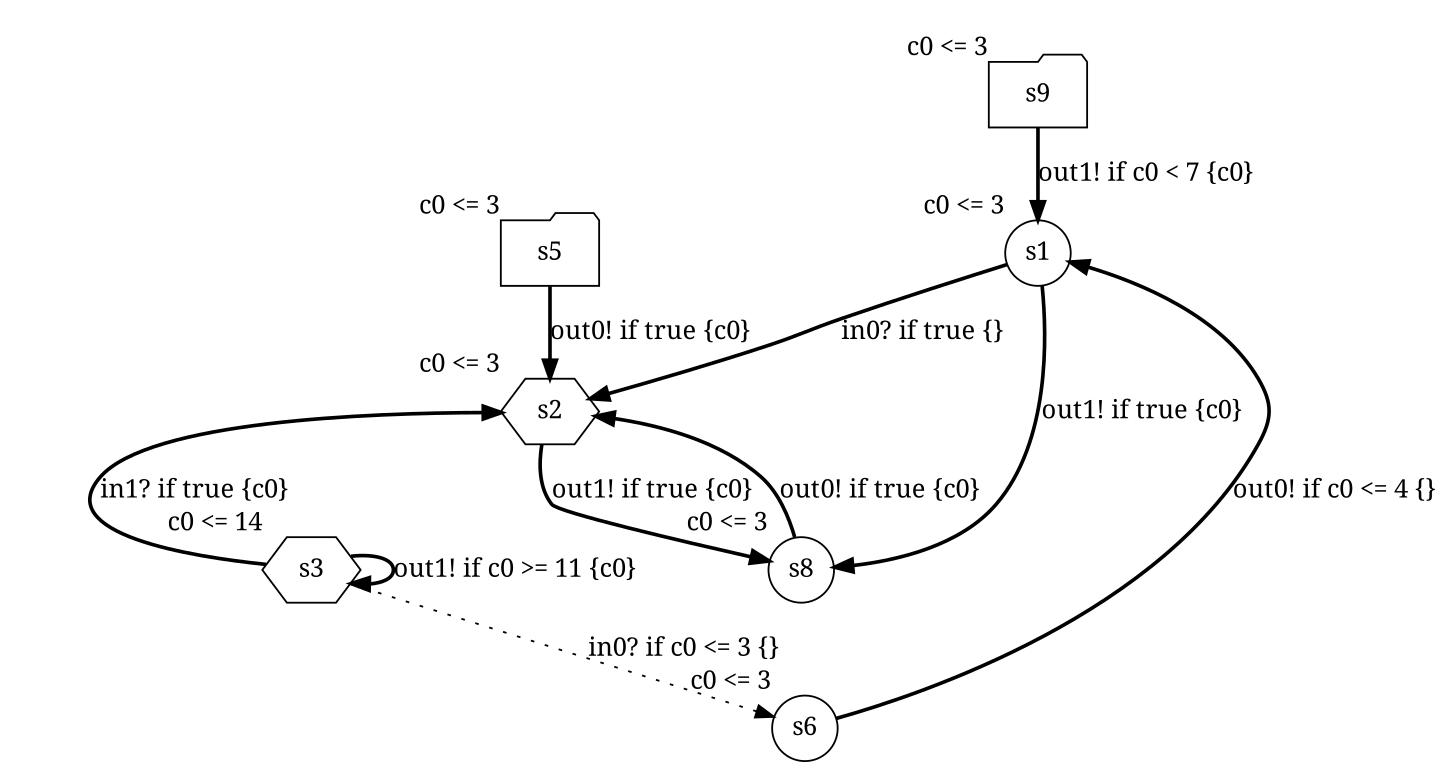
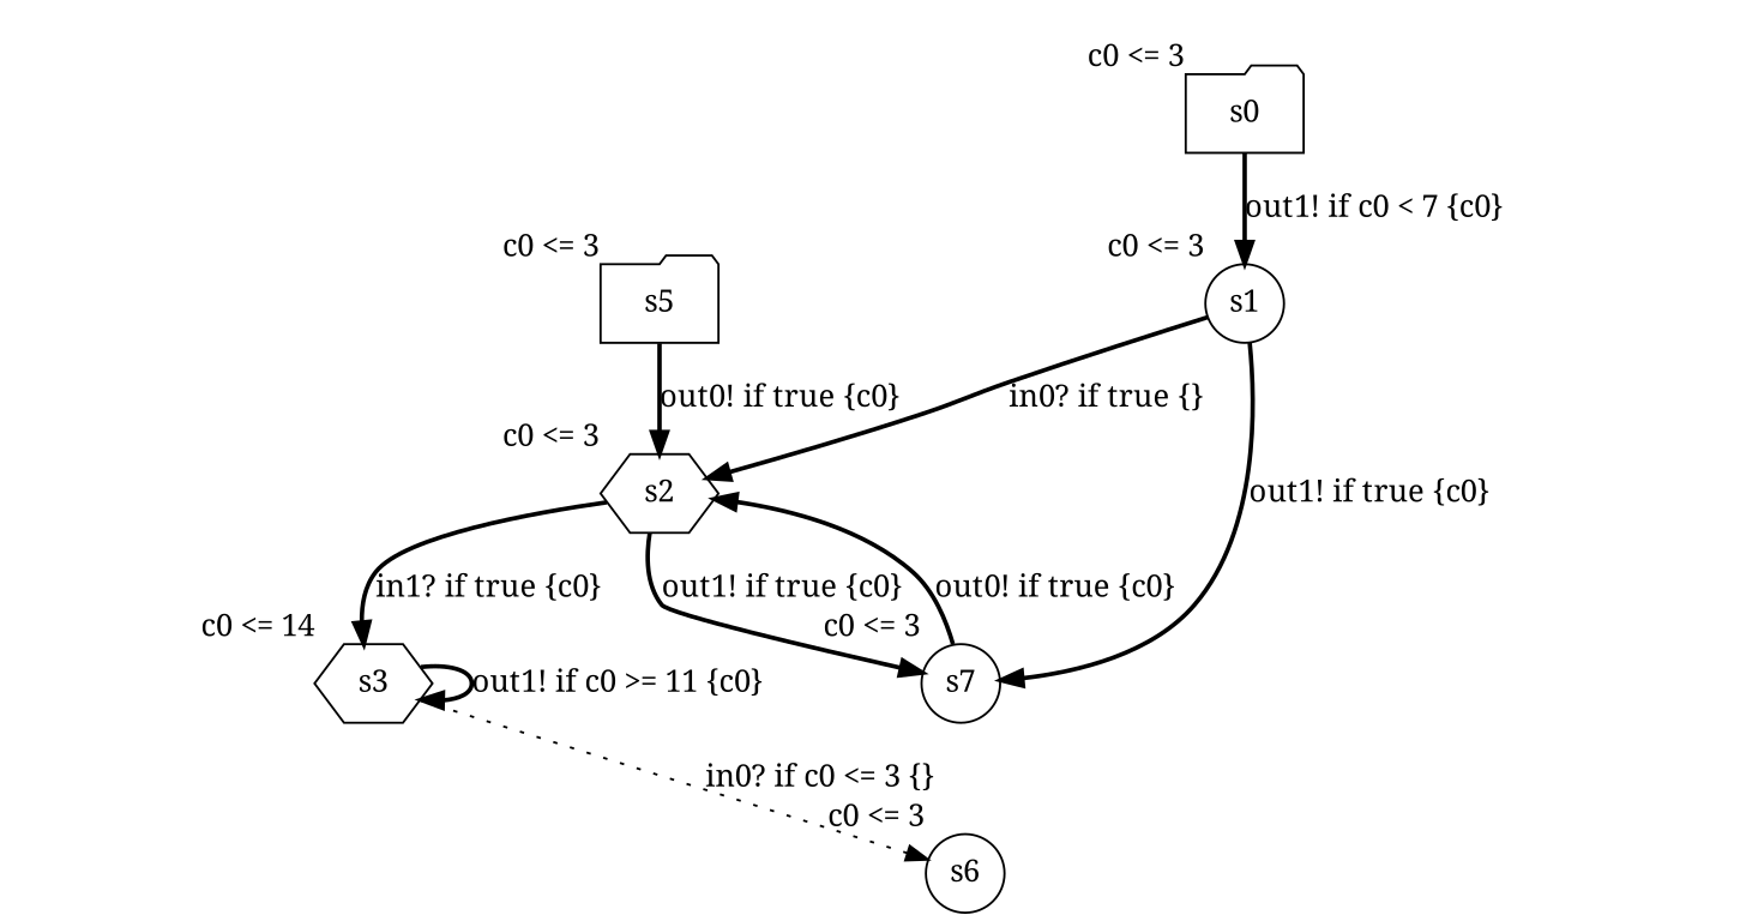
  digraph {
    fontname="Noto Serif"
    node [fontname="Noto Serif" margin=0 shape=circle xlabel="c0 <= 3"]
    edge [fontname="Noto Serif" style=bold]
-   n1 [label=s9 shape=folder]
+   n1 [label=s0 shape=folder]
    n2 [label=s1]
    n3 [label=s2 shape=hexagon]
-   n4 [label=s8]
+   n4 [label=s7]
    n5 [label=s3 shape=hexagon xlabel="c0 <= 14"]
    n6 [label=s5 shape=folder]
    n7 [label=s6]
    n1 -> n2 [label="out1! if c0 < 7 {c0} "]
    n2 -> n3 [label="in0? if true {} "]
    n2 -> n4 [label="out1! if true {c0} "]
    n3 -> n4 [label="out1! if true {c0} "]
-   n5 -> n3 [label="in1? if true {c0} "]
+   n3 -> n5 [label="in1? if true {c0} "]
    n4 -> n3 [label="out0! if true {c0} "]
    n5 -> n5 [label="out1! if c0 >= 11 {c0} "]
    n5 -> n7 [label="in0? if c0 <= 3 {} " style=dotted]
    n6 -> n3 [label="out0! if true {c0} "]
-   n7 -> n2 [label="out0! if c0 <= 4 {} "]
  }
